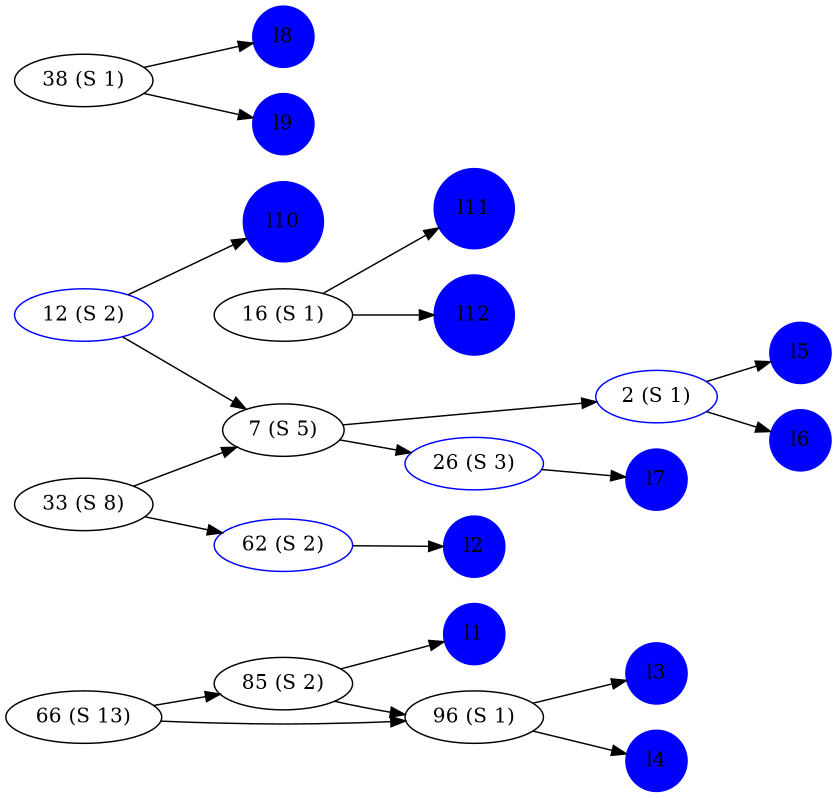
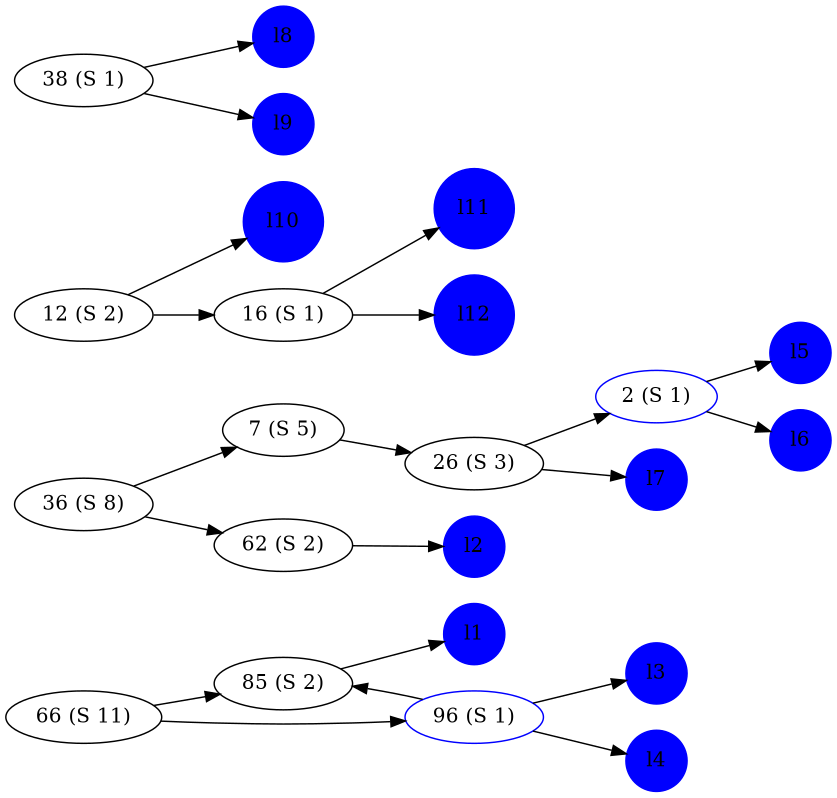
  digraph {
    ordering=out
    rankdir=LR
    node [color=blue fillcolor=blue shape=circle style=filled]
    l1 [width=.3]
    l2 [width=.3]
    l3 [width=.3]
    l4 [width=.3]
    l5 [width=.3]
    l6 [width=.3]
    l7 [width=.3]
    l8 [width=.3]
    l9 [width=.3]
    l10 [width=.3]
    l11 [width=.3]
    l12 [width=.3]
-   n13 [label="66 (S 13)" color="" fillcolor="" shape="" style=""]
-   n14 [label="33 (S 8)" color="" fillcolor="" shape="" style=""]
+   n13 [label="66 (S 11)" color="" fillcolor="" shape="" style=""]
+   n14 [label="36 (S 8)" color="" fillcolor="" shape="" style=""]
    n15 [label="85 (S 2)" color="" fillcolor="" shape="" style=""]
    n16 [label="7 (S 5)" color="" fillcolor="" shape="" style=""]
-   n17 [label="62 (S 2)" fillcolor="" shape="" style=""]
-   n18 [label="96 (S 1)" color="" fillcolor="" shape="" style=""]
+   n17 [label="62 (S 2)" color="" fillcolor="" shape="" style=""]
+   n18 [label="96 (S 1)" fillcolor="" shape="" style=""]
    n19 [label="2 (S 1)" fillcolor="" shape="" style=""]
-   n20 [label="26 (S 3)" fillcolor="" shape="" style=""]
+   n20 [label="26 (S 3)" color="" fillcolor="" shape="" style=""]
    n21 [label="38 (S 1)" color="" fillcolor="" shape="" style=""]
-   n22 [label="12 (S 2)" fillcolor="" shape="" style=""]
+   n22 [label="12 (S 2)" color="" fillcolor="" shape="" style=""]
    n23 [label="16 (S 1)" color="" fillcolor="" shape="" style=""]
    subgraph sub_1 {
      l1
      l2
      l3
      l4
      l5
      l6
      l7
      l8
      l9
      l10
      l11
      l12
    }
    subgraph sub_2 {
      n13
    }
    subgraph sub_3 {
      n14
    }
    subgraph sub_4 {
      n15
    }
    subgraph sub_5 {
      n16
    }
    subgraph sub_6 {
      n17
    }
    subgraph sub_7 {
      n18
    }
    subgraph sub_8 {
      n19
    }
    subgraph sub_9 {
      n20
    }
    subgraph sub_10 {
      n21
    }
    subgraph sub_11 {
      n22
    }
    subgraph sub_12 {
      n23
    }
    n13 -> n15
    n13 -> n18
    n14 -> n16
    n14 -> n17
    n15 -> l1
-   n15 -> n18
-   n16 -> n19
+   n18 -> n15
+   n20 -> n19
    n16 -> n20
    n17 -> l2
    n18 -> l3
    n18 -> l4
    n19 -> l5
    n19 -> l6
    n20 -> l7
    n21 -> l8
    n21 -> l9
    n22 -> l10
-   n22 -> n16
+   n22 -> n23
    n23 -> l11
    n23 -> l12
  }
